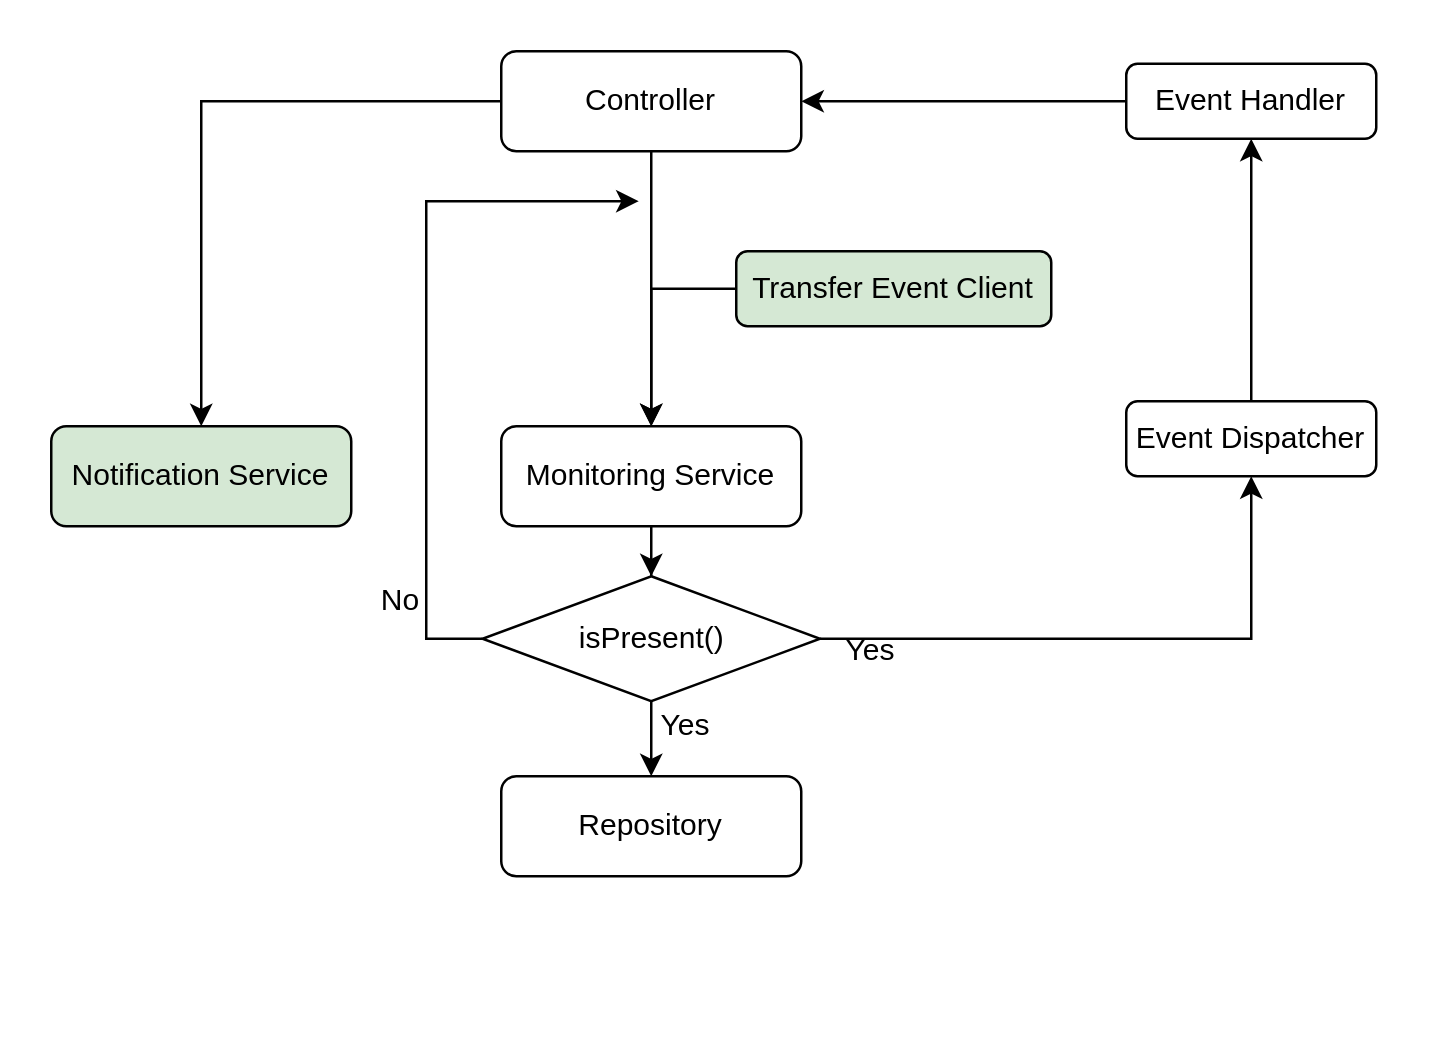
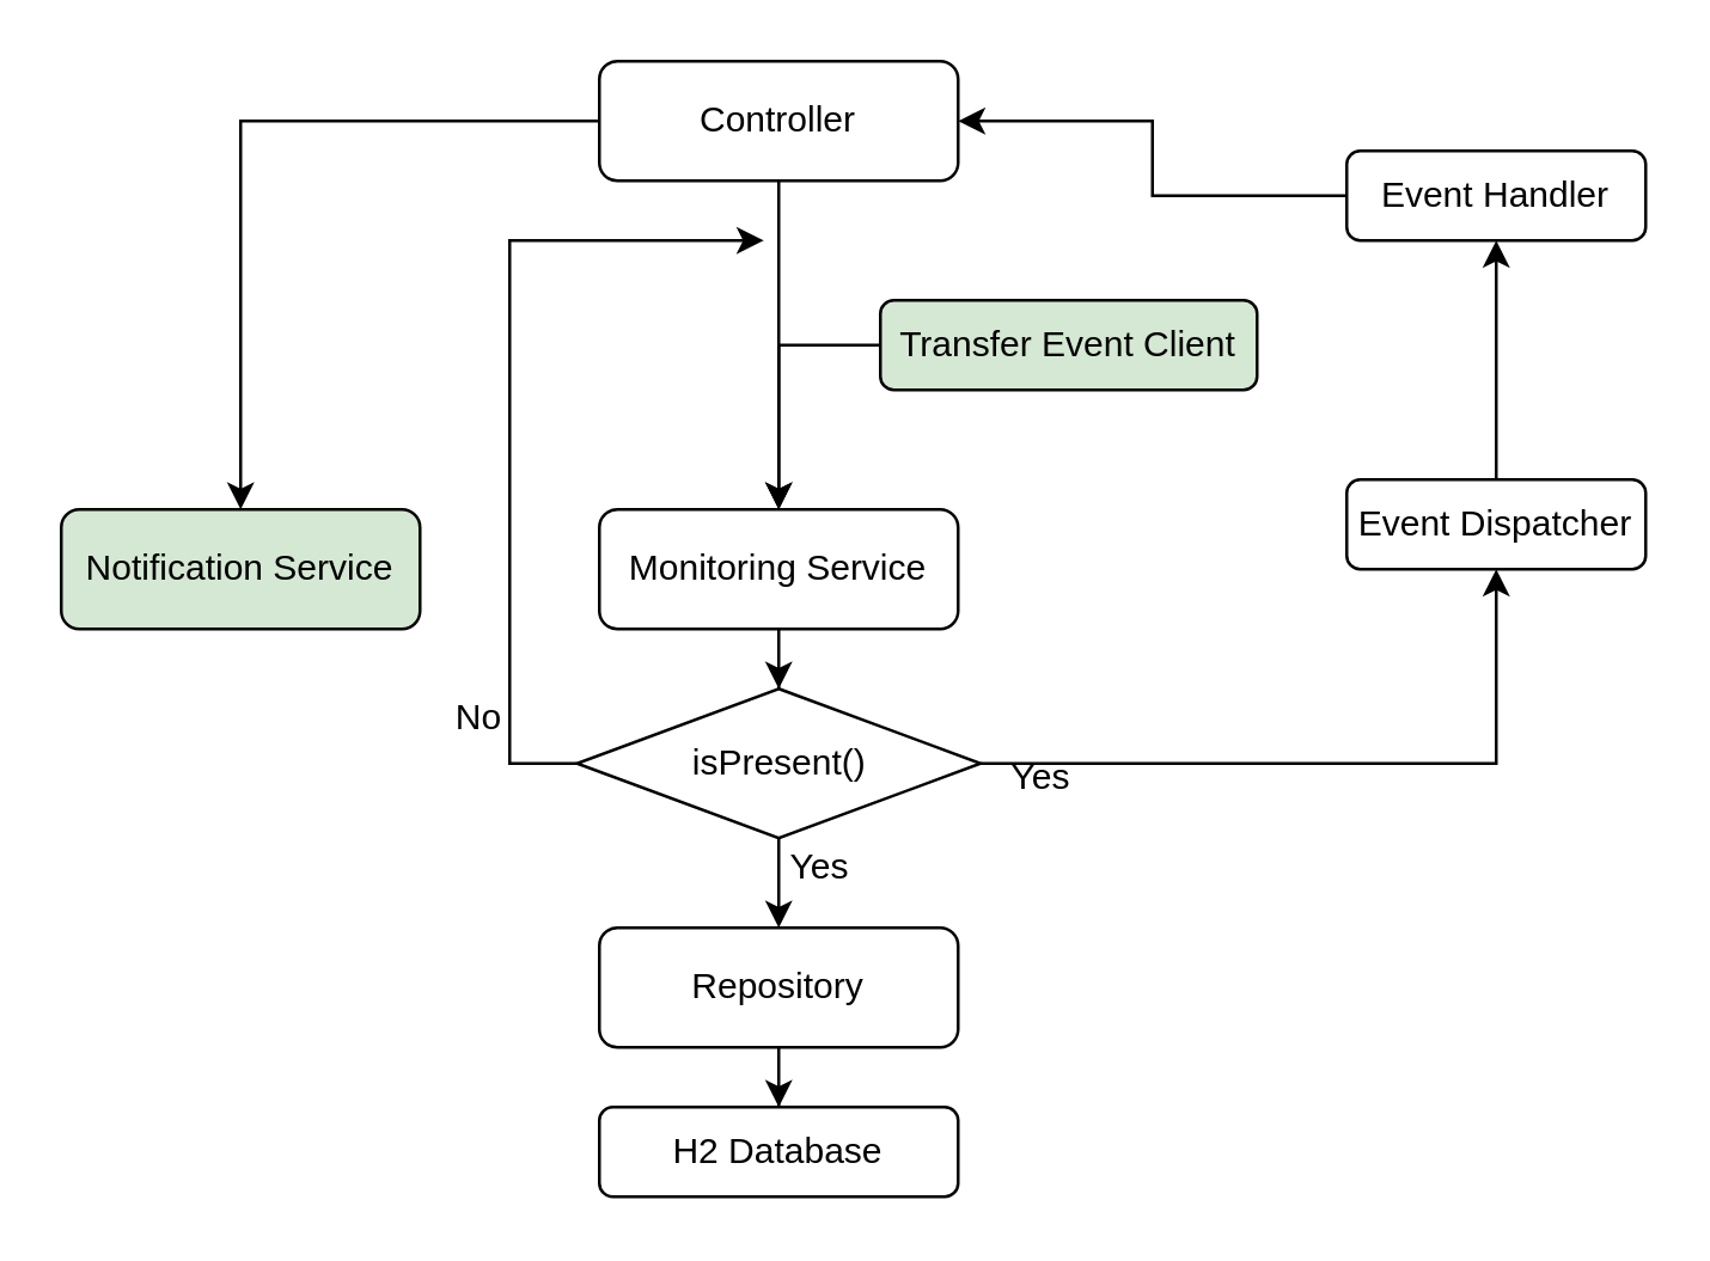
  <mxCell id="0" />
  <mxCell id="1" parent="0" />
  <mxCell id="2" style="edgeStyle=orthogonalEdgeStyle;rounded=0;orthogonalLoop=1;jettySize=auto;html=1;entryX=0.5;entryY=0;entryDx=0;entryDy=0;" edge="1" parent="1" source="3" target="10"><mxGeometry relative="1" as="geometry" /></mxCell>
  <mxCell id="3" value="Controller" style="rounded=1;whiteSpace=wrap;html=1;fontSize=12;glass=0;strokeWidth=1;shadow=0;" parent="1" vertex="1"><mxGeometry x="200" y="20" width="120" height="40" as="geometry" /></mxCell>
  <mxCell id="4" value="" style="edgeStyle=orthogonalEdgeStyle;rounded=0;orthogonalLoop=1;jettySize=auto;html=1;" edge="1" parent="1" source="5" target="3"><mxGeometry relative="1" as="geometry" /></mxCell>
- <mxCell id="5" value="Event Handler" style="rounded=1;whiteSpace=wrap;html=1;fontSize=12;glass=0;strokeWidth=1;shadow=0;" parent="1" vertex="1"><mxGeometry x="450" y="25" width="100" height="30" as="geometry" /></mxCell>
+ <mxCell id="5" value="Event Handler" style="rounded=1;whiteSpace=wrap;html=1;fontSize=12;glass=0;strokeWidth=1;shadow=0;" parent="1" vertex="1"><mxGeometry x="450" y="50" width="100" height="30" as="geometry" /></mxCell>
+ <mxCell id="6" value="H2 Database" style="rounded=1;whiteSpace=wrap;html=1;fontSize=12;glass=0;strokeWidth=1;shadow=0;" parent="1" vertex="1"><mxGeometry x="200" y="370" width="120" height="30" as="geometry" /></mxCell>
  <mxCell id="7" value="" style="edgeStyle=orthogonalEdgeStyle;rounded=0;orthogonalLoop=1;jettySize=auto;html=1;exitX=1;exitY=0.5;exitDx=0;exitDy=0;" edge="1" parent="1" source="21" target="12"><mxGeometry relative="1" as="geometry" /></mxCell>
  <mxCell id="8" value="" style="edgeStyle=orthogonalEdgeStyle;rounded=0;orthogonalLoop=1;jettySize=auto;html=1;" edge="1" parent="1" source="9" target="21"><mxGeometry relative="1" as="geometry" /></mxCell>
  <mxCell id="9" value="Monitoring Service" style="rounded=1;whiteSpace=wrap;html=1;" vertex="1" parent="1"><mxGeometry x="200" y="170" width="120" height="40" as="geometry" /></mxCell>
  <mxCell id="10" value="Notification Service" style="rounded=1;whiteSpace=wrap;html=1;fillColor=#d5e8d4;" vertex="1" parent="1"><mxGeometry x="20" y="170" width="120" height="40" as="geometry" /></mxCell>
  <mxCell id="11" value="" style="edgeStyle=orthogonalEdgeStyle;rounded=0;orthogonalLoop=1;jettySize=auto;html=1;" edge="1" parent="1" source="12" target="5"><mxGeometry relative="1" as="geometry" /></mxCell>
  <mxCell id="12" value="Event Dispatcher" style="rounded=1;whiteSpace=wrap;html=1;fontSize=12;glass=0;strokeWidth=1;shadow=0;" vertex="1" parent="1"><mxGeometry x="450" y="160" width="100" height="30" as="geometry" /></mxCell>
  <mxCell id="13" value="" style="edgeStyle=orthogonalEdgeStyle;rounded=0;orthogonalLoop=1;jettySize=auto;html=1;exitX=0.5;exitY=1;exitDx=0;exitDy=0;" edge="1" parent="1" source="3" target="9"><mxGeometry relative="1" as="geometry" /></mxCell>
  <mxCell id="14" value="" style="edgeStyle=orthogonalEdgeStyle;rounded=0;orthogonalLoop=1;jettySize=auto;html=1;entryX=0.5;entryY=0;entryDx=0;entryDy=0;exitX=0;exitY=0.5;exitDx=0;exitDy=0;" edge="1" parent="1" source="15" target="9"><mxGeometry relative="1" as="geometry"><Array as="points"><mxPoint x="260" y="115" /></Array></mxGeometry></mxCell>
  <mxCell id="15" value="Transfer Event Client" style="rounded=1;whiteSpace=wrap;html=1;fontSize=12;glass=0;strokeWidth=1;shadow=0;fillColor=#d5e8d4;" vertex="1" parent="1"><mxGeometry x="294" y="100" width="126" height="30" as="geometry" /></mxCell>
+ <mxCell id="16" value="" style="edgeStyle=orthogonalEdgeStyle;rounded=0;orthogonalLoop=1;jettySize=auto;html=1;entryX=0.5;entryY=0;entryDx=0;entryDy=0;" edge="1" parent="1" source="17" target="6"><mxGeometry relative="1" as="geometry"><mxPoint x="260.034" y="310" as="targetPoint" /></mxGeometry></mxCell>
  <mxCell id="17" value="Repository" style="rounded=1;whiteSpace=wrap;html=1;fontSize=12;glass=0;strokeWidth=1;shadow=0;" vertex="1" parent="1"><mxGeometry x="200" y="310" width="120" height="40" as="geometry" /></mxCell>
  <mxCell id="18" style="edgeStyle=orthogonalEdgeStyle;rounded=0;orthogonalLoop=1;jettySize=auto;html=1;exitX=0.5;exitY=1;exitDx=0;exitDy=0;" edge="1" parent="1" source="15" target="15"><mxGeometry relative="1" as="geometry" /></mxCell>
  <mxCell id="19" value="" style="edgeStyle=orthogonalEdgeStyle;rounded=0;orthogonalLoop=1;jettySize=auto;html=1;" edge="1" parent="1" source="21" target="17"><mxGeometry relative="1" as="geometry" /></mxCell>
  <mxCell id="20" style="edgeStyle=orthogonalEdgeStyle;rounded=0;orthogonalLoop=1;jettySize=auto;html=1;" edge="1" parent="1" source="21"><mxGeometry relative="1" as="geometry"><mxPoint x="255" y="80" as="targetPoint" /><Array as="points"><mxPoint x="170" y="255" /><mxPoint x="170" y="80" /></Array></mxGeometry></mxCell>
  <mxCell id="21" value="isPresent()" style="rhombus;whiteSpace=wrap;html=1;" vertex="1" parent="1"><mxGeometry x="192.5" y="230" width="135" height="50" as="geometry" /></mxCell>
  <mxCell id="22" value="No" style="text;html=1;strokeColor=none;fillColor=none;align=center;verticalAlign=middle;whiteSpace=wrap;rounded=0;" vertex="1" parent="1"><mxGeometry x="140" y="230" width="40" height="20" as="geometry" /></mxCell>
  <mxCell id="23" value="Yes" style="text;html=1;strokeColor=none;fillColor=none;align=center;verticalAlign=middle;whiteSpace=wrap;rounded=0;" vertex="1" parent="1"><mxGeometry x="327.5" y="250" width="40" height="20" as="geometry" /></mxCell>
  <mxCell id="24" value="Yes" style="text;html=1;strokeColor=none;fillColor=none;align=center;verticalAlign=middle;whiteSpace=wrap;rounded=0;" vertex="1" parent="1"><mxGeometry x="254" y="280" width="40" height="20" as="geometry" /></mxCell>
  <mxCell id="25" style="edgeStyle=orthogonalEdgeStyle;rounded=0;orthogonalLoop=1;jettySize=auto;html=1;exitX=0.5;exitY=1;exitDx=0;exitDy=0;" edge="1" parent="1" source="23" target="23"><mxGeometry relative="1" as="geometry" /></mxCell>
